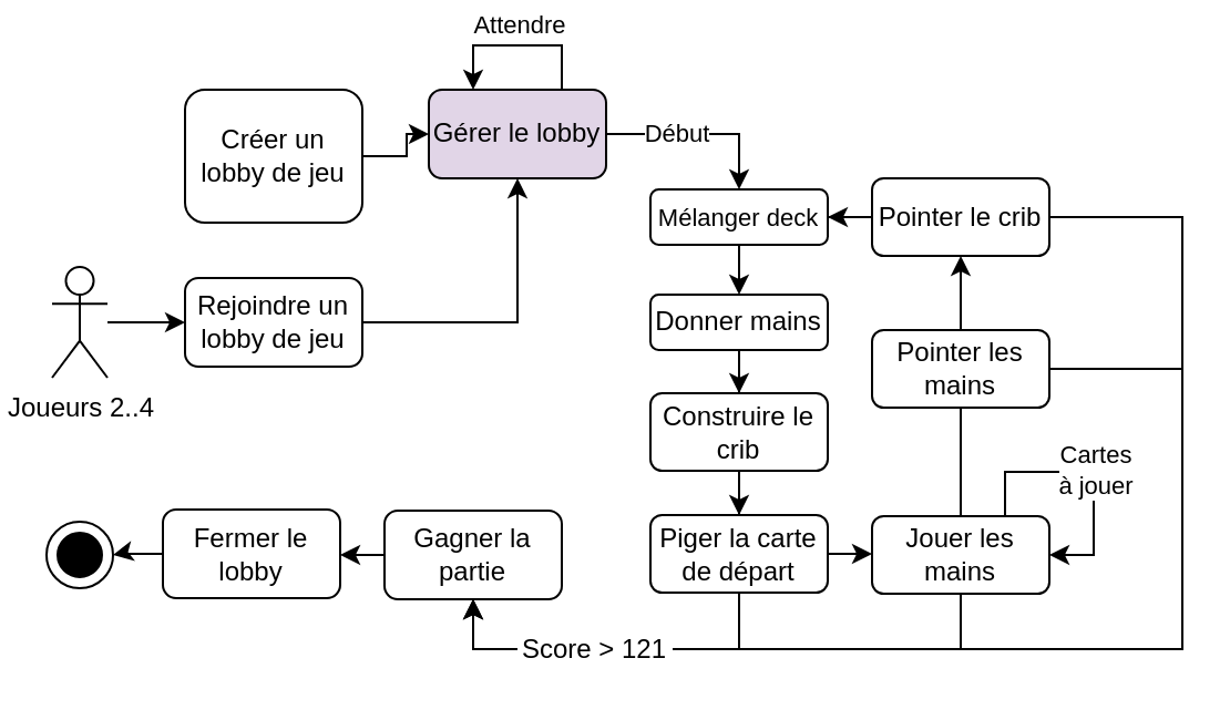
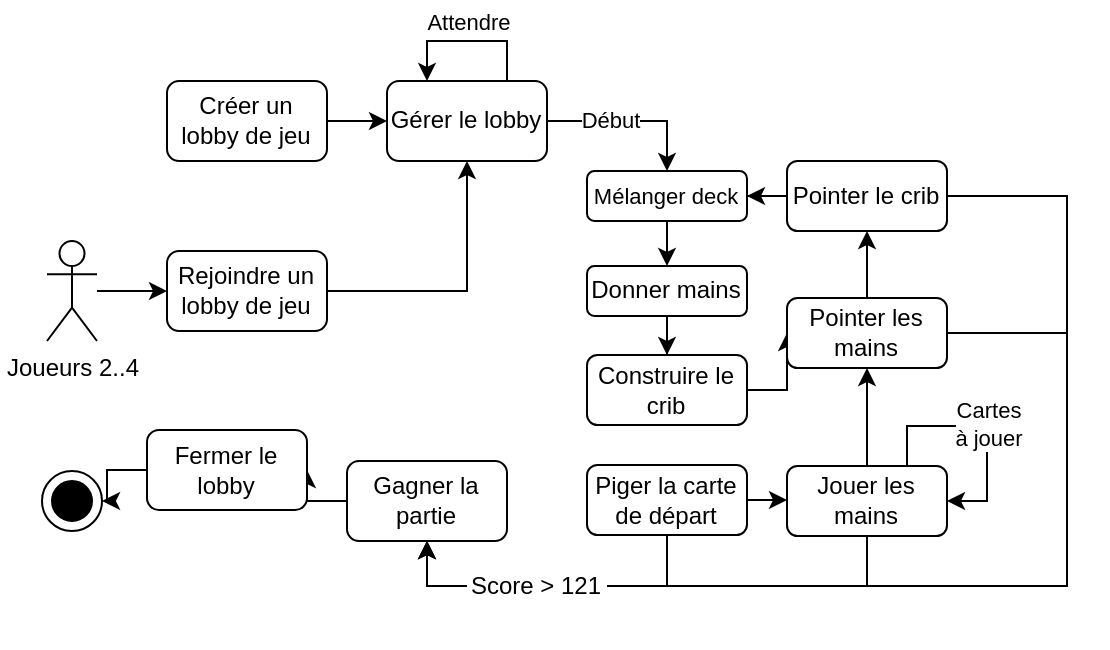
  <mxCell id="0" />
  <mxCell id="1" parent="0" />
  <mxCell id="2" style="edgeStyle=orthogonalEdgeStyle;rounded=0;orthogonalLoop=1;jettySize=auto;html=1;entryX=0;entryY=0.5;entryDx=0;entryDy=0;" parent="1" source="3" target="6" edge="1"><mxGeometry relative="1" as="geometry" /></mxCell>
- <mxCell id="3" value="Créer un lobby de jeu" style="rounded=1;whiteSpace=wrap;html=1;" parent="1" vertex="1"><mxGeometry x="83" y="40" width="80" height="60" as="geometry" /></mxCell>
+ <mxCell id="3" value="Créer un lobby de jeu" style="rounded=1;whiteSpace=wrap;html=1;" parent="1" vertex="1"><mxGeometry x="83" y="40" width="80" height="40" as="geometry" /></mxCell>
  <mxCell id="4" style="edgeStyle=orthogonalEdgeStyle;rounded=0;orthogonalLoop=1;jettySize=auto;html=1;entryX=0.5;entryY=0;entryDx=0;entryDy=0;" parent="1" source="6" target="14" edge="1"><mxGeometry relative="1" as="geometry"><Array as="points"><mxPoint x="333" y="60" /></Array></mxGeometry></mxCell>
  <mxCell id="5" value="Début" style="edgeLabel;html=1;align=center;verticalAlign=middle;resizable=0;points=[];" parent="4" vertex="1" connectable="0"><mxGeometry x="-0.265" y="1" relative="1" as="geometry"><mxPoint as="offset" /></mxGeometry></mxCell>
- <mxCell id="6" value="Gérer le lobby" style="rounded=1;whiteSpace=wrap;html=1;fillColor=#e1d5e7;" parent="1" vertex="1"><mxGeometry x="193" y="40" width="80" height="40" as="geometry" /></mxCell>
+ <mxCell id="6" value="Gérer le lobby" style="rounded=1;whiteSpace=wrap;html=1;" parent="1" vertex="1"><mxGeometry x="193" y="40" width="80" height="40" as="geometry" /></mxCell>
  <mxCell id="7" style="edgeStyle=orthogonalEdgeStyle;rounded=0;orthogonalLoop=1;jettySize=auto;html=1;entryX=0;entryY=0.5;entryDx=0;entryDy=0;" parent="1" source="8" target="10" edge="1"><mxGeometry relative="1" as="geometry" /></mxCell>
  <mxCell id="8" value="Joueurs 2..4" style="shape=umlActor;verticalLabelPosition=bottom;verticalAlign=top;html=1;outlineConnect=0;" parent="1" vertex="1"><mxGeometry x="23" y="120" width="25" height="50" as="geometry" /></mxCell>
  <mxCell id="9" style="edgeStyle=orthogonalEdgeStyle;rounded=0;orthogonalLoop=1;jettySize=auto;html=1;entryX=0.5;entryY=1;entryDx=0;entryDy=0;" parent="1" source="10" target="6" edge="1"><mxGeometry relative="1" as="geometry" /></mxCell>
  <mxCell id="10" value="Rejoindre un lobby de jeu" style="rounded=1;whiteSpace=wrap;html=1;" parent="1" vertex="1"><mxGeometry x="83" y="125" width="80" height="40" as="geometry" /></mxCell>
  <mxCell id="11" style="edgeStyle=orthogonalEdgeStyle;rounded=0;orthogonalLoop=1;jettySize=auto;html=1;exitX=0.75;exitY=0;exitDx=0;exitDy=0;entryX=0.25;entryY=0;entryDx=0;entryDy=0;" parent="1" source="6" target="6" edge="1"><mxGeometry relative="1" as="geometry"><Array as="points"><mxPoint x="253" y="20" /><mxPoint x="213" y="20" /></Array></mxGeometry></mxCell>
  <mxCell id="12" value="Attendre" style="edgeLabel;html=1;align=center;verticalAlign=middle;resizable=0;points=[];" parent="11" vertex="1" connectable="0"><mxGeometry x="-0.172" y="-1" relative="1" as="geometry"><mxPoint x="-7" y="-9" as="offset" /></mxGeometry></mxCell>
  <mxCell id="13" style="edgeStyle=orthogonalEdgeStyle;rounded=0;orthogonalLoop=1;jettySize=auto;html=1;entryX=0.5;entryY=0;entryDx=0;entryDy=0;" parent="1" source="14" target="16" edge="1"><mxGeometry relative="1" as="geometry" /></mxCell>
  <mxCell id="14" value="Mélanger deck" style="rounded=1;whiteSpace=wrap;html=1;fontSize=11;" parent="1" vertex="1"><mxGeometry x="293" y="85" width="80" height="25" as="geometry" /></mxCell>
  <mxCell id="15" style="edgeStyle=orthogonalEdgeStyle;rounded=0;orthogonalLoop=1;jettySize=auto;html=1;entryX=0.5;entryY=0;entryDx=0;entryDy=0;" parent="1" source="16" target="20" edge="1"><mxGeometry relative="1" as="geometry" /></mxCell>
  <mxCell id="16" value="Donner mains" style="rounded=1;whiteSpace=wrap;html=1;" parent="1" vertex="1"><mxGeometry x="293" y="132.5" width="80" height="25" as="geometry" /></mxCell>
  <mxCell id="17" style="edgeStyle=orthogonalEdgeStyle;rounded=0;orthogonalLoop=1;jettySize=auto;html=1;entryX=0;entryY=0.5;entryDx=0;entryDy=0;" parent="1" source="18" target="23" edge="1"><mxGeometry relative="1" as="geometry" /></mxCell>
  <mxCell id="18" value="Piger la carte de départ" style="rounded=1;whiteSpace=wrap;html=1;" parent="1" vertex="1"><mxGeometry x="293" y="232" width="80" height="35" as="geometry" /></mxCell>
- <mxCell id="19" style="edgeStyle=orthogonalEdgeStyle;rounded=0;orthogonalLoop=1;jettySize=auto;html=1;entryX=0.5;entryY=0;entryDx=0;entryDy=0;" parent="1" source="20" target="18" edge="1"><mxGeometry relative="1" as="geometry" /></mxCell>
+ <mxCell id="19" style="edgeStyle=orthogonalEdgeStyle;rounded=0;orthogonalLoop=1;jettySize=auto;html=1;" parent="1" source="20" target="26" edge="1"><mxGeometry relative="1" as="geometry" /></mxCell>
  <mxCell id="20" value="Construire le crib" style="rounded=1;whiteSpace=wrap;html=1;" parent="1" vertex="1"><mxGeometry x="293" y="177" width="80" height="35" as="geometry" /></mxCell>
- <mxCell id="21" style="edgeStyle=orthogonalEdgeStyle;rounded=0;orthogonalLoop=1;jettySize=auto;html=1;entryX=0.5;entryY=1;entryDx=0;entryDy=0;endArrow=none;" parent="1" source="23" target="26" edge="1"><mxGeometry relative="1" as="geometry" /></mxCell>
+ <mxCell id="21" style="edgeStyle=orthogonalEdgeStyle;rounded=0;orthogonalLoop=1;jettySize=auto;html=1;entryX=0.5;entryY=1;entryDx=0;entryDy=0;" parent="1" source="23" target="26" edge="1"><mxGeometry relative="1" as="geometry" /></mxCell>
  <mxCell id="22" style="edgeStyle=orthogonalEdgeStyle;rounded=0;orthogonalLoop=1;jettySize=auto;html=1;entryX=0.5;entryY=1;entryDx=0;entryDy=0;" parent="1" source="23" target="33" edge="1"><mxGeometry relative="1" as="geometry"><Array as="points"><mxPoint x="433" y="292.5" /><mxPoint x="213" y="292.5" /></Array></mxGeometry></mxCell>
  <mxCell id="23" value="Jouer les mains" style="rounded=1;whiteSpace=wrap;html=1;" parent="1" vertex="1"><mxGeometry x="393" y="232.5" width="80" height="35" as="geometry" /></mxCell>
  <mxCell id="24" style="edgeStyle=orthogonalEdgeStyle;rounded=0;orthogonalLoop=1;jettySize=auto;html=1;entryX=0.5;entryY=1;entryDx=0;entryDy=0;" parent="1" source="26" target="29" edge="1"><mxGeometry relative="1" as="geometry" /></mxCell>
  <mxCell id="25" style="edgeStyle=orthogonalEdgeStyle;rounded=0;orthogonalLoop=1;jettySize=auto;html=1;entryX=0.5;entryY=1;entryDx=0;entryDy=0;" parent="1" source="26" target="33" edge="1"><mxGeometry relative="1" as="geometry"><Array as="points"><mxPoint x="533" y="166.5" /><mxPoint x="533" y="292.5" /><mxPoint x="213" y="292.5" /></Array></mxGeometry></mxCell>
  <mxCell id="26" value="Pointer les mains" style="rounded=1;whiteSpace=wrap;html=1;" parent="1" vertex="1"><mxGeometry x="393" y="148.5" width="80" height="35" as="geometry" /></mxCell>
  <mxCell id="27" style="edgeStyle=orthogonalEdgeStyle;rounded=0;orthogonalLoop=1;jettySize=auto;html=1;entryX=1;entryY=0.5;entryDx=0;entryDy=0;" parent="1" source="29" target="14" edge="1"><mxGeometry relative="1" as="geometry" /></mxCell>
  <mxCell id="28" style="edgeStyle=orthogonalEdgeStyle;rounded=0;orthogonalLoop=1;jettySize=auto;html=1;entryX=0.5;entryY=1;entryDx=0;entryDy=0;" parent="1" source="29" target="33" edge="1"><mxGeometry relative="1" as="geometry"><Array as="points"><mxPoint x="533" y="97.5" /><mxPoint x="533" y="292.5" /><mxPoint x="213" y="292.5" /></Array></mxGeometry></mxCell>
  <mxCell id="29" value="Pointer le crib" style="rounded=1;whiteSpace=wrap;html=1;" parent="1" vertex="1"><mxGeometry x="393" y="80" width="80" height="35" as="geometry" /></mxCell>
  <mxCell id="30" style="edgeStyle=orthogonalEdgeStyle;rounded=0;orthogonalLoop=1;jettySize=auto;html=1;exitX=0.75;exitY=0;exitDx=0;exitDy=0;entryX=1;entryY=0.5;entryDx=0;entryDy=0;" parent="1" source="23" target="23" edge="1"><mxGeometry relative="1" as="geometry"><Array as="points"><mxPoint x="453" y="212.5" /><mxPoint x="493" y="212.5" /><mxPoint x="493" y="250.5" /></Array></mxGeometry></mxCell>
  <mxCell id="31" value="Cartes&lt;div&gt;à jouer&lt;/div&gt;" style="edgeLabel;html=1;align=center;verticalAlign=middle;resizable=0;points=[];" parent="30" vertex="1" connectable="0"><mxGeometry x="-0.278" relative="1" as="geometry"><mxPoint x="18" y="-1" as="offset" /></mxGeometry></mxCell>
  <mxCell id="32" style="edgeStyle=orthogonalEdgeStyle;rounded=0;orthogonalLoop=1;jettySize=auto;html=1;entryX=1;entryY=0.5;entryDx=0;entryDy=0;" parent="1" source="33" target="35" edge="1"><mxGeometry relative="1" as="geometry" /></mxCell>
  <mxCell id="33" value="Gagner la partie" style="rounded=1;whiteSpace=wrap;html=1;" parent="1" vertex="1"><mxGeometry x="173" y="230" width="80" height="40" as="geometry" /></mxCell>
  <mxCell id="34" style="edgeStyle=orthogonalEdgeStyle;rounded=0;orthogonalLoop=1;jettySize=auto;html=1;entryX=1;entryY=0.5;entryDx=0;entryDy=0;" parent="1" source="35" target="37" edge="1"><mxGeometry relative="1" as="geometry" /></mxCell>
- <mxCell id="35" value="Fermer le lobby" style="rounded=1;whiteSpace=wrap;html=1;" parent="1" vertex="1"><mxGeometry x="73" y="229.5" width="80" height="40" as="geometry" /></mxCell>
+ <mxCell id="35" value="Fermer le lobby" style="rounded=1;whiteSpace=wrap;html=1;" parent="1" vertex="1"><mxGeometry x="73" y="214.5" width="80" height="40" as="geometry" /></mxCell>
  <mxCell id="36" value="Score &amp;gt; 121" style="text;html=1;align=center;verticalAlign=middle;whiteSpace=wrap;rounded=0;fillColor=default;" parent="1" vertex="1"><mxGeometry x="233" y="282.5" width="70" height="20" as="geometry" /></mxCell>
  <mxCell id="37" value="" style="ellipse;whiteSpace=wrap;html=1;aspect=fixed;" parent="1" vertex="1"><mxGeometry x="20.5" y="235" width="30" height="30" as="geometry" /></mxCell>
  <mxCell id="38" value="" style="ellipse;whiteSpace=wrap;html=1;aspect=fixed;fillColor=#000000;" parent="1" vertex="1"><mxGeometry x="25.5" y="240" width="20" height="20" as="geometry" /></mxCell>
  <mxCell id="39" value="" style="endArrow=none;html=1;rounded=0;" parent="1" target="18" edge="1"><mxGeometry width="50" height="50" relative="1" as="geometry"><mxPoint x="333" y="293" as="sourcePoint" /><mxPoint x="333" y="270" as="targetPoint" /></mxGeometry></mxCell>
